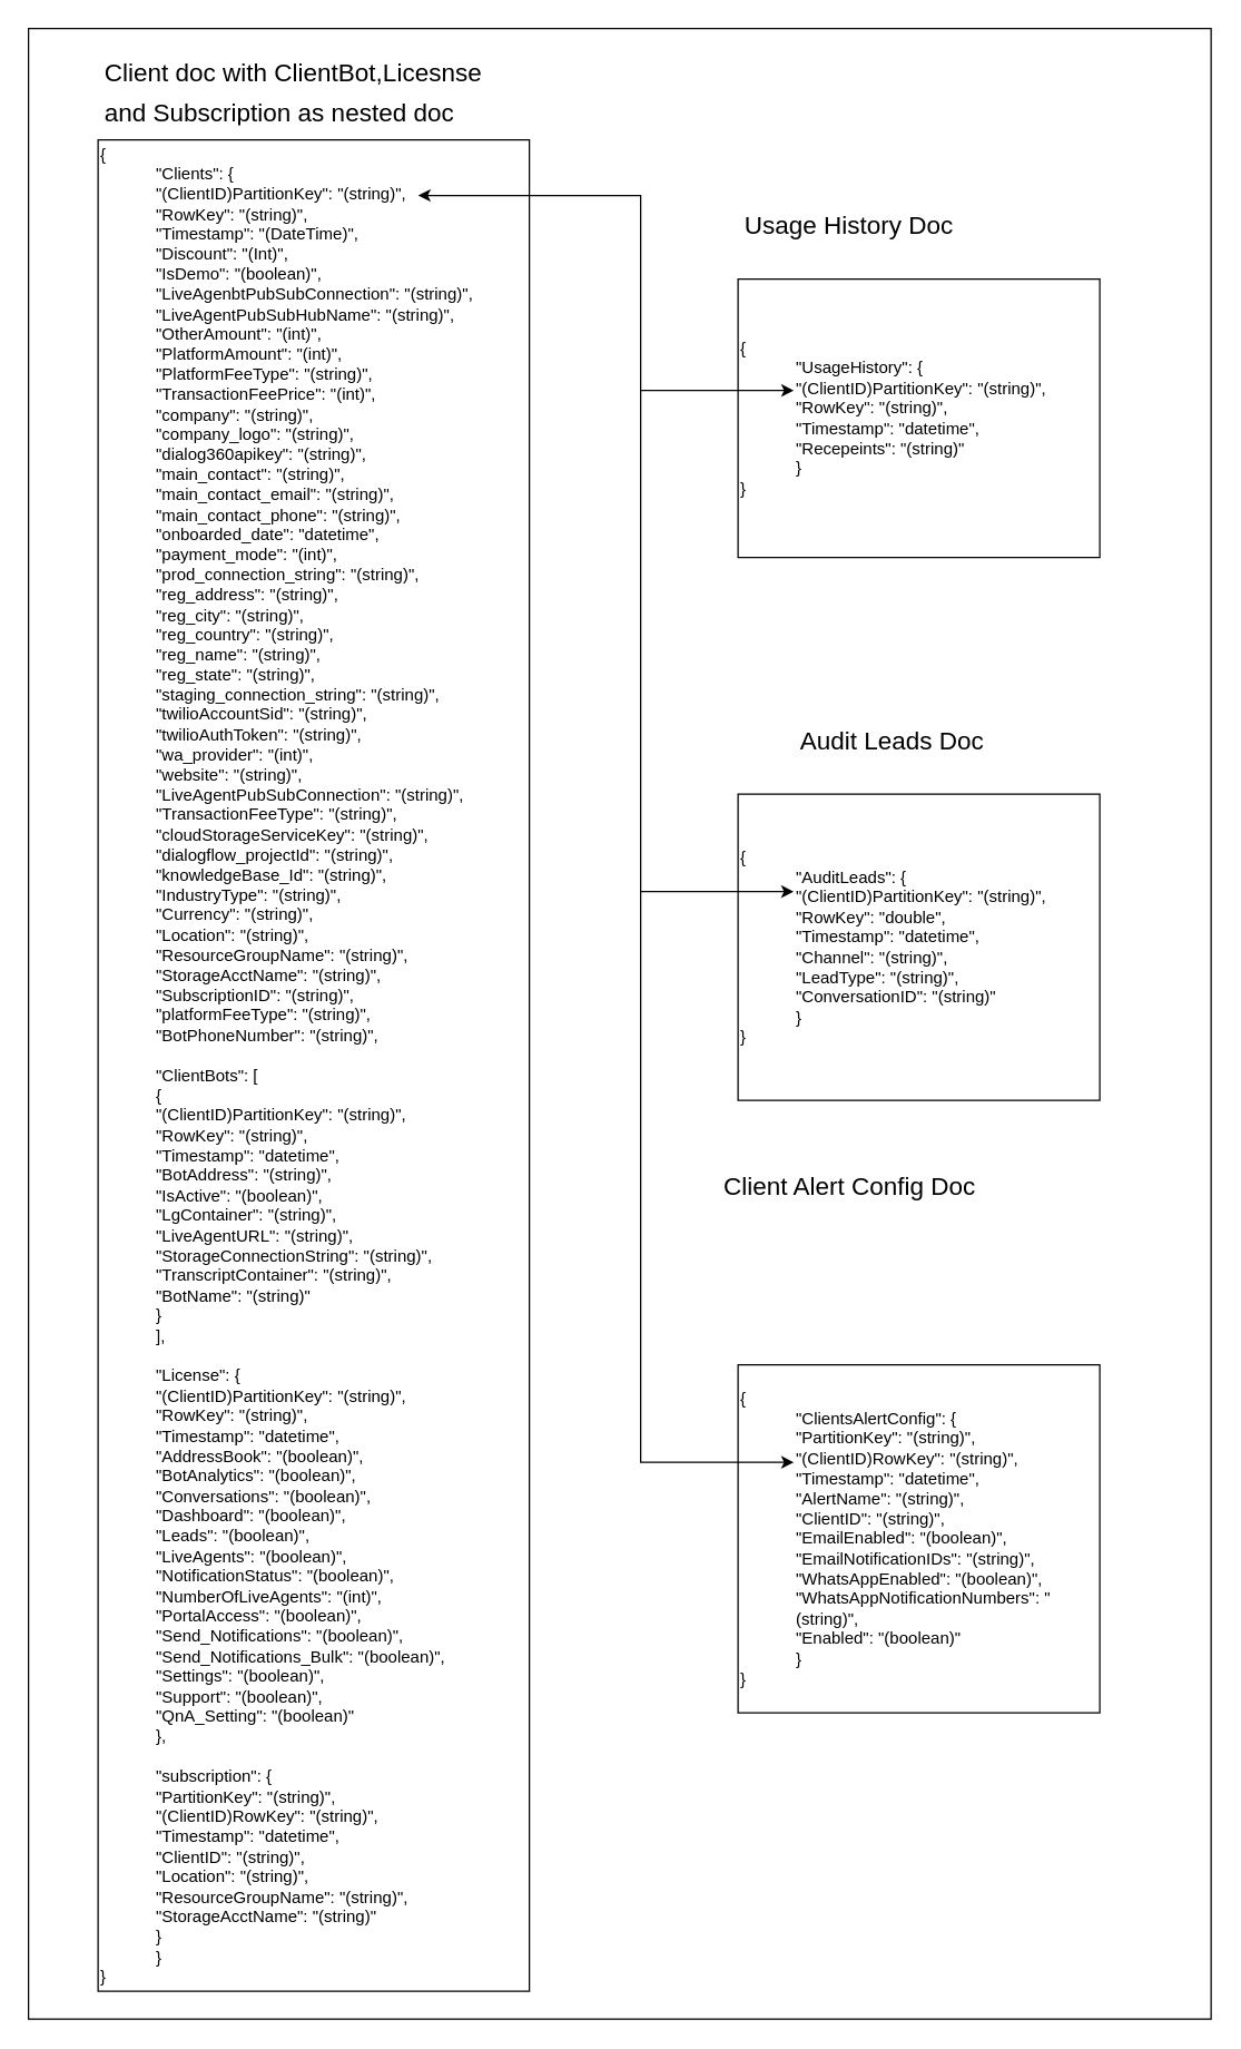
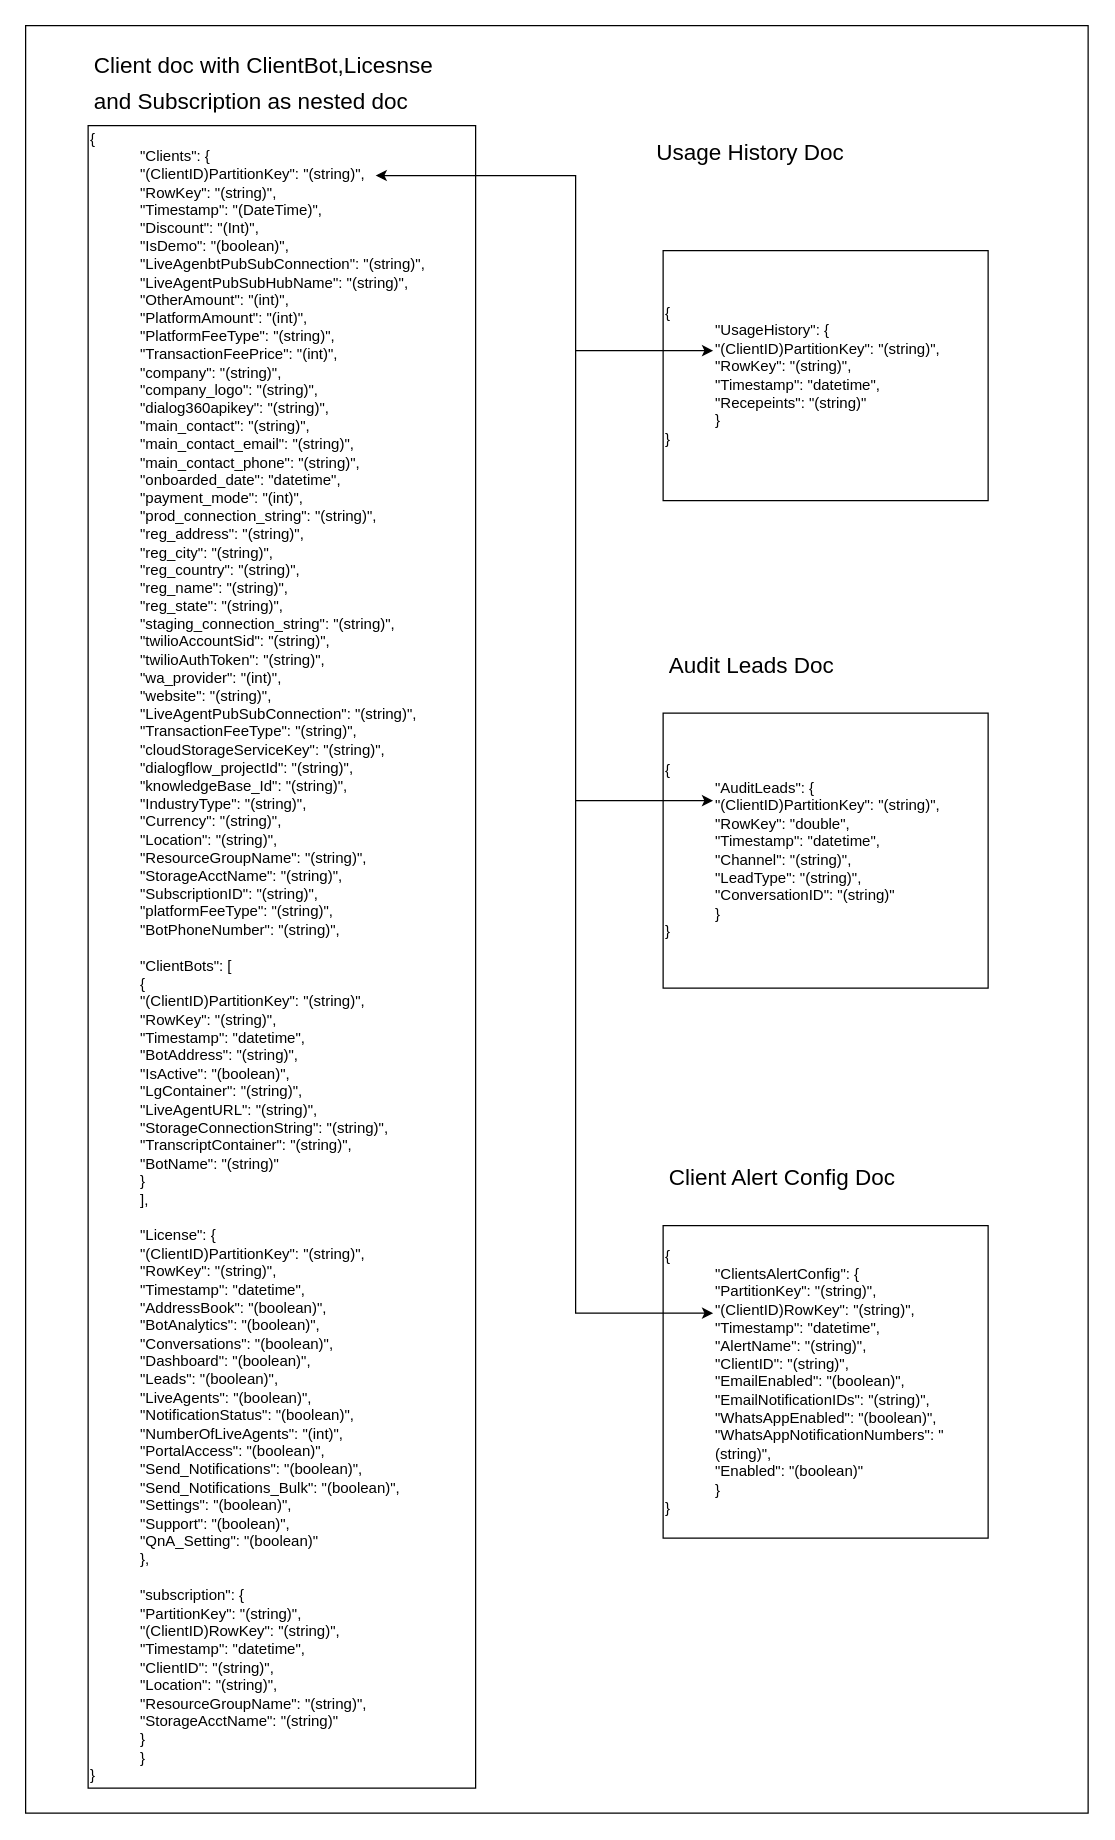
  <mxCell id="0" />
  <mxCell id="1" parent="0" />
  <mxCell id="2" value="" style="rounded=0;whiteSpace=wrap;html=1;" parent="1" vertex="1"><mxGeometry x="20" y="20" width="850" height="1430" as="geometry" /></mxCell>
  <mxCell id="3" value="&lt;div&gt;{&lt;/div&gt;&lt;blockquote style=&quot;margin: 0 0 0 40px ; border: none ; padding: 0px&quot;&gt;&lt;div&gt;&quot;Clients&quot;: {&lt;/div&gt;&lt;div&gt;&quot;(ClientID)PartitionKey&quot;: &quot;(string)&quot;,&lt;/div&gt;&lt;div&gt;&quot;RowKey&quot;: &quot;(string)&quot;,&lt;/div&gt;&lt;div&gt;&quot;Timestamp&quot;: &quot;(DateTime)&quot;,&lt;/div&gt;&lt;div&gt;&quot;Discount&quot;: &quot;(Int)&quot;,&lt;/div&gt;&lt;div&gt;&quot;IsDemo&quot;: &quot;(boolean)&quot;,&lt;/div&gt;&lt;div&gt;&quot;LiveAgenbtPubSubConnection&quot;: &quot;(string)&quot;,&lt;/div&gt;&lt;div&gt;&quot;LiveAgentPubSubHubName&quot;: &quot;(string)&quot;,&lt;/div&gt;&lt;div&gt;&quot;OtherAmount&quot;: &quot;(int)&quot;,&lt;/div&gt;&lt;div&gt;&quot;PlatformAmount&quot;: &quot;(int)&quot;,&lt;/div&gt;&lt;div&gt;&quot;PlatformFeeType&quot;: &quot;(string)&quot;,&lt;/div&gt;&lt;div&gt;&quot;TransactionFeePrice&quot;: &quot;(int)&quot;,&lt;/div&gt;&lt;div&gt;&quot;company&quot;: &quot;(string)&quot;,&lt;/div&gt;&lt;div&gt;&quot;company_logo&quot;: &quot;(string)&quot;,&lt;/div&gt;&lt;div&gt;&quot;dialog360apikey&quot;: &quot;(string)&quot;,&lt;/div&gt;&lt;div&gt;&quot;main_contact&quot;: &quot;(string)&quot;,&lt;/div&gt;&lt;div&gt;&quot;main_contact_email&quot;: &quot;(string)&quot;,&lt;/div&gt;&lt;div&gt;&quot;main_contact_phone&quot;: &quot;(string)&quot;,&lt;/div&gt;&lt;div&gt;&quot;onboarded_date&quot;: &quot;datetime&quot;,&lt;/div&gt;&lt;div&gt;&quot;payment_mode&quot;: &quot;(int)&quot;,&lt;/div&gt;&lt;div&gt;&quot;prod_connection_string&quot;: &quot;(string)&quot;,&lt;/div&gt;&lt;div&gt;&quot;reg_address&quot;: &quot;(string)&quot;,&lt;/div&gt;&lt;div&gt;&quot;reg_city&quot;: &quot;(string)&quot;,&lt;/div&gt;&lt;div&gt;&quot;reg_country&quot;: &quot;(string)&quot;,&lt;/div&gt;&lt;div&gt;&quot;reg_name&quot;: &quot;(string)&quot;,&lt;/div&gt;&lt;div&gt;&quot;reg_state&quot;: &quot;(string)&quot;,&lt;/div&gt;&lt;div&gt;&quot;staging_connection_string&quot;: &quot;(string)&quot;,&lt;/div&gt;&lt;div&gt;&quot;twilioAccountSid&quot;: &quot;(string)&quot;,&lt;/div&gt;&lt;div&gt;&quot;twilioAuthToken&quot;: &quot;(string)&quot;,&lt;/div&gt;&lt;div&gt;&quot;wa_provider&quot;: &quot;(int)&quot;,&lt;/div&gt;&lt;div&gt;&quot;website&quot;: &quot;(string)&quot;,&lt;/div&gt;&lt;div&gt;&quot;LiveAgentPubSubConnection&quot;: &quot;(string)&quot;,&lt;/div&gt;&lt;div&gt;&quot;TransactionFeeType&quot;: &quot;(string)&quot;,&lt;/div&gt;&lt;div&gt;&quot;cloudStorageServiceKey&quot;: &quot;(string)&quot;,&lt;/div&gt;&lt;div&gt;&quot;dialogflow_projectId&quot;: &quot;(string)&quot;,&lt;/div&gt;&lt;div&gt;&quot;knowledgeBase_Id&quot;: &quot;(string)&quot;,&lt;/div&gt;&lt;div&gt;&quot;IndustryType&quot;: &quot;(string)&quot;,&lt;/div&gt;&lt;div&gt;&quot;Currency&quot;: &quot;(string)&quot;,&lt;/div&gt;&lt;div&gt;&quot;Location&quot;: &quot;(string)&quot;,&lt;/div&gt;&lt;div&gt;&quot;ResourceGroupName&quot;: &quot;(string)&quot;,&lt;/div&gt;&lt;div&gt;&quot;StorageAcctName&quot;: &quot;(string)&quot;,&lt;/div&gt;&lt;div&gt;&quot;SubscriptionID&quot;: &quot;(string)&quot;,&lt;/div&gt;&lt;div&gt;&quot;platformFeeType&quot;: &quot;(string)&quot;,&lt;/div&gt;&lt;div&gt;&quot;BotPhoneNumber&quot;: &quot;(string)&quot;,&lt;/div&gt;&lt;div&gt;&lt;br&gt;&lt;/div&gt;&lt;div&gt;&quot;ClientBots&quot;: [&lt;/div&gt;&lt;div&gt;{&lt;/div&gt;&lt;div&gt;&quot;(ClientID)PartitionKey&quot;: &quot;(string)&quot;,&lt;/div&gt;&lt;div&gt;&quot;RowKey&quot;: &quot;(string)&quot;,&lt;/div&gt;&lt;div&gt;&quot;Timestamp&quot;: &quot;datetime&quot;,&lt;/div&gt;&lt;div&gt;&quot;BotAddress&quot;: &quot;(string)&quot;,&lt;/div&gt;&lt;div&gt;&quot;IsActive&quot;: &quot;(boolean)&quot;,&lt;/div&gt;&lt;div&gt;&quot;LgContainer&quot;: &quot;(string)&quot;,&lt;/div&gt;&lt;div&gt;&quot;LiveAgentURL&quot;: &quot;(string)&quot;,&lt;/div&gt;&lt;div&gt;&quot;StorageConnectionString&quot;: &quot;(string)&quot;,&lt;/div&gt;&lt;div&gt;&quot;TranscriptContainer&quot;: &quot;(string)&quot;,&lt;/div&gt;&lt;div&gt;&quot;BotName&quot;: &quot;(string)&quot;&lt;/div&gt;&lt;div&gt;}&lt;/div&gt;&lt;div&gt;],&lt;/div&gt;&lt;div&gt;&lt;br&gt;&lt;/div&gt;&lt;div&gt;&quot;License&quot;: {&lt;/div&gt;&lt;div&gt;&quot;(ClientID)PartitionKey&quot;: &quot;(string)&quot;,&lt;/div&gt;&lt;div&gt;&quot;RowKey&quot;: &quot;(string)&quot;,&lt;/div&gt;&lt;div&gt;&quot;Timestamp&quot;: &quot;datetime&quot;,&lt;/div&gt;&lt;div&gt;&quot;AddressBook&quot;: &quot;(boolean)&quot;,&lt;/div&gt;&lt;div&gt;&quot;BotAnalytics&quot;: &quot;(boolean)&quot;,&lt;/div&gt;&lt;div&gt;&quot;Conversations&quot;: &quot;(boolean)&quot;,&lt;/div&gt;&lt;div&gt;&quot;Dashboard&quot;: &quot;(boolean)&quot;,&lt;/div&gt;&lt;div&gt;&quot;Leads&quot;: &quot;(boolean)&quot;,&lt;/div&gt;&lt;div&gt;&quot;LiveAgents&quot;: &quot;(boolean)&quot;,&lt;/div&gt;&lt;div&gt;&quot;NotificationStatus&quot;: &quot;(boolean)&quot;,&lt;/div&gt;&lt;div&gt;&quot;NumberOfLiveAgents&quot;: &quot;(int)&quot;,&lt;/div&gt;&lt;div&gt;&quot;PortalAccess&quot;: &quot;(boolean)&quot;,&lt;/div&gt;&lt;div&gt;&quot;Send_Notifications&quot;: &quot;(boolean)&quot;,&lt;/div&gt;&lt;div&gt;&quot;Send_Notifications_Bulk&quot;: &quot;(boolean)&quot;,&lt;/div&gt;&lt;div&gt;&quot;Settings&quot;: &quot;(boolean)&quot;,&lt;/div&gt;&lt;div&gt;&quot;Support&quot;: &quot;(boolean)&quot;,&lt;/div&gt;&lt;div&gt;&quot;QnA_Setting&quot;: &quot;(boolean)&quot;&lt;/div&gt;&lt;div&gt;},&lt;/div&gt;&lt;div&gt;&lt;br&gt;&lt;/div&gt;&lt;div&gt;&quot;subscription&quot;: {&lt;/div&gt;&lt;div&gt;&quot;PartitionKey&quot;: &quot;(string)&quot;,&lt;/div&gt;&lt;div&gt;&quot;(ClientID)RowKey&quot;: &quot;(string)&quot;,&lt;/div&gt;&lt;div&gt;&quot;Timestamp&quot;: &quot;datetime&quot;,&lt;/div&gt;&lt;div&gt;&quot;ClientID&quot;: &quot;(string)&quot;,&lt;/div&gt;&lt;div&gt;&quot;Location&quot;: &quot;(string)&quot;,&lt;/div&gt;&lt;div&gt;&quot;ResourceGroupName&quot;: &quot;(string)&quot;,&lt;/div&gt;&lt;div&gt;&quot;StorageAcctName&quot;: &quot;(string)&quot;&lt;/div&gt;&lt;div&gt;}&lt;/div&gt;&lt;div&gt;}&lt;/div&gt;&lt;/blockquote&gt;&lt;div&gt;&lt;span&gt; &lt;/span&gt;}&lt;/div&gt;" style="rounded=0;whiteSpace=wrap;html=1;align=left;" parent="1" vertex="1"><mxGeometry x="70" y="100" width="310" height="1330" as="geometry" /></mxCell>
  <mxCell id="4" value="&lt;div&gt;{&lt;/div&gt;&lt;blockquote style=&quot;margin: 0 0 0 40px ; border: none ; padding: 0px&quot;&gt;&lt;div&gt;&quot;UsageHistory&quot;: {&lt;/div&gt;&lt;div&gt;&quot;(ClientID)PartitionKey&quot;: &quot;(string)&quot;,&lt;/div&gt;&lt;div&gt;&quot;RowKey&quot;: &quot;(string)&quot;,&lt;/div&gt;&lt;div&gt;&quot;Timestamp&quot;: &quot;datetime&quot;,&lt;/div&gt;&lt;div&gt;&quot;Recepeints&quot;: &quot;(string)&quot;&lt;/div&gt;&lt;div&gt;}&lt;/div&gt;&lt;/blockquote&gt;&lt;div&gt;&lt;span&gt; &lt;/span&gt;}&lt;/div&gt;" style="rounded=0;whiteSpace=wrap;html=1;align=left;" parent="1" vertex="1"><mxGeometry x="530" y="200" width="260" height="200" as="geometry" /></mxCell>
  <mxCell id="5" value="&lt;div&gt;{&lt;/div&gt;&lt;blockquote style=&quot;margin: 0 0 0 40px ; border: none ; padding: 0px&quot;&gt;&lt;div&gt;&quot;AuditLeads&quot;: {&lt;/div&gt;&lt;div&gt;&quot;(ClientID)PartitionKey&quot;: &quot;(string)&quot;,&lt;/div&gt;&lt;div&gt;&quot;RowKey&quot;: &quot;double&quot;,&lt;/div&gt;&lt;div&gt;&quot;Timestamp&quot;: &quot;datetime&quot;,&lt;/div&gt;&lt;div&gt;&quot;Channel&quot;: &quot;(string)&quot;,&lt;/div&gt;&lt;div&gt;&quot;LeadType&quot;: &quot;(string)&quot;,&lt;/div&gt;&lt;div&gt;&quot;ConversationID&quot;: &quot;(string)&quot;&lt;/div&gt;&lt;div&gt;}&lt;/div&gt;&lt;/blockquote&gt;&lt;div&gt;&lt;span&gt; &lt;/span&gt;}&lt;/div&gt;" style="rounded=0;whiteSpace=wrap;html=1;align=left;" parent="1" vertex="1"><mxGeometry x="530" y="570" width="260" height="220" as="geometry" /></mxCell>
  <mxCell id="6" value="&lt;div&gt;{&lt;/div&gt;&lt;blockquote style=&quot;margin: 0 0 0 40px ; border: none ; padding: 0px&quot;&gt;&lt;div&gt;&quot;ClientsAlertConfig&quot;: {&lt;/div&gt;&lt;div&gt;&quot;PartitionKey&quot;: &quot;(string)&quot;,&lt;/div&gt;&lt;div&gt;&quot;(ClientID)RowKey&quot;: &quot;(string)&quot;,&lt;/div&gt;&lt;div&gt;&quot;Timestamp&quot;: &quot;datetime&quot;,&lt;/div&gt;&lt;div&gt;&quot;AlertName&quot;: &quot;(string)&quot;,&lt;/div&gt;&lt;div&gt;&quot;ClientID&quot;: &quot;(string)&quot;,&lt;/div&gt;&lt;div&gt;&quot;EmailEnabled&quot;: &quot;(boolean)&quot;,&lt;/div&gt;&lt;div&gt;&quot;EmailNotificationIDs&quot;: &quot;(string)&quot;,&lt;/div&gt;&lt;div&gt;&quot;WhatsAppEnabled&quot;: &quot;(boolean)&quot;,&lt;/div&gt;&lt;div&gt;&quot;WhatsAppNotificationNumbers&quot;: &quot;(string)&quot;,&lt;/div&gt;&lt;div&gt;&quot;Enabled&quot;: &quot;(boolean)&quot;&lt;/div&gt;&lt;div&gt;}&lt;/div&gt;&lt;/blockquote&gt;&lt;div&gt;&lt;span&gt; &lt;/span&gt;}&lt;/div&gt;" style="rounded=0;whiteSpace=wrap;html=1;align=left;" parent="1" vertex="1"><mxGeometry x="530" y="980" width="260" height="250" as="geometry" /></mxCell>
  <mxCell id="7" style="edgeStyle=orthogonalEdgeStyle;rounded=0;orthogonalLoop=1;jettySize=auto;html=1;exitX=0.5;exitY=1;exitDx=0;exitDy=0;" parent="1" source="6" target="6" edge="1"><mxGeometry relative="1" as="geometry" /></mxCell>
  <mxCell id="8" value="&lt;h1&gt;&lt;font style=&quot;font-size: 18px ; font-weight: normal&quot;&gt;Client doc with ClientBot,Licesnse and Subscription as nested doc&lt;/font&gt;&lt;/h1&gt;" style="text;html=1;strokeColor=none;fillColor=none;spacing=5;spacingTop=-20;whiteSpace=wrap;overflow=hidden;rounded=0;" parent="1" vertex="1"><mxGeometry x="70" y="30" width="310" height="60" as="geometry" /></mxCell>
- <mxCell id="9" value="&lt;h1&gt;&lt;span style=&quot;font-weight: normal&quot;&gt;&lt;font style=&quot;font-size: 18px&quot;&gt;Audit Leads Doc&lt;/font&gt;&lt;/span&gt;&lt;/h1&gt;" style="text;html=1;strokeColor=none;fillColor=none;spacing=5;spacingTop=-20;whiteSpace=wrap;overflow=hidden;rounded=0;fontSize=18;" parent="1" vertex="1"><mxGeometry x="570" y="490" width="260" height="60" as="geometry" /></mxCell>
- <mxCell id="10" value="&lt;h1&gt;&lt;font style=&quot;font-size: 18px ; font-weight: normal&quot;&gt;Usage History Doc&lt;/font&gt;&lt;/h1&gt;" style="text;html=1;strokeColor=none;fillColor=none;spacing=5;spacingTop=-20;whiteSpace=wrap;overflow=hidden;rounded=0;fontSize=18;" parent="1" vertex="1"><mxGeometry x="530" y="120" width="260" height="70" as="geometry" /></mxCell>
- <mxCell id="11" value="&lt;h1&gt;&lt;font style=&quot;font-size: 18px ; font-weight: normal&quot;&gt;Client Alert Config Doc&lt;/font&gt;&lt;/h1&gt;" style="text;html=1;strokeColor=none;fillColor=none;spacing=5;spacingTop=-20;whiteSpace=wrap;overflow=hidden;rounded=0;fontSize=18;" parent="1" vertex="1"><mxGeometry x="515" y="810" width="260" height="70" as="geometry" /></mxCell>
+ <mxCell id="9" value="&lt;h1&gt;&lt;span style=&quot;font-weight: normal&quot;&gt;&lt;font style=&quot;font-size: 18px&quot;&gt;Audit Leads Doc&lt;/font&gt;&lt;/span&gt;&lt;/h1&gt;" style="text;html=1;strokeColor=none;fillColor=none;spacing=5;spacingTop=-20;whiteSpace=wrap;overflow=hidden;rounded=0;fontSize=18;" parent="1" vertex="1"><mxGeometry x="530" y="490" width="260" height="60" as="geometry" /></mxCell>
+ <mxCell id="10" value="&lt;h1&gt;&lt;font style=&quot;font-size: 18px ; font-weight: normal&quot;&gt;Usage History Doc&lt;/font&gt;&lt;/h1&gt;" style="text;html=1;strokeColor=none;fillColor=none;spacing=5;spacingTop=-20;whiteSpace=wrap;overflow=hidden;rounded=0;fontSize=18;" parent="1" vertex="1"><mxGeometry x="520" y="80" width="260" height="70" as="geometry" /></mxCell>
+ <mxCell id="11" value="&lt;h1&gt;&lt;font style=&quot;font-size: 18px ; font-weight: normal&quot;&gt;Client Alert Config Doc&lt;/font&gt;&lt;/h1&gt;" style="text;html=1;strokeColor=none;fillColor=none;spacing=5;spacingTop=-20;whiteSpace=wrap;overflow=hidden;rounded=0;fontSize=18;" parent="1" vertex="1"><mxGeometry x="530" y="900" width="260" height="70" as="geometry" /></mxCell>
  <mxCell id="12" style="edgeStyle=orthogonalEdgeStyle;rounded=0;orthogonalLoop=1;jettySize=auto;html=1;exitX=0.5;exitY=1;exitDx=0;exitDy=0;fontSize=18;" parent="1" source="10" target="10" edge="1"><mxGeometry relative="1" as="geometry" /></mxCell>
  <mxCell id="13" value="" style="endArrow=classic;startArrow=classic;html=1;rounded=0;fontSize=18;entryX=0.742;entryY=0.03;entryDx=0;entryDy=0;entryPerimeter=0;exitX=0.154;exitY=0.4;exitDx=0;exitDy=0;exitPerimeter=0;" parent="1" source="4" target="3" edge="1"><mxGeometry width="50" height="50" relative="1" as="geometry"><mxPoint x="450" y="200" as="sourcePoint" /><mxPoint x="500" y="150" as="targetPoint" /><Array as="points"><mxPoint x="460" y="280" /><mxPoint x="460" y="140" /></Array></mxGeometry></mxCell>
  <mxCell id="14" value="" style="endArrow=classic;html=1;rounded=0;fontSize=18;" parent="1" edge="1"><mxGeometry width="50" height="50" relative="1" as="geometry"><mxPoint x="460" y="280" as="sourcePoint" /><mxPoint x="570" y="640" as="targetPoint" /><Array as="points"><mxPoint x="460" y="640" /></Array></mxGeometry></mxCell>
  <mxCell id="15" value="" style="endArrow=classic;html=1;rounded=0;fontSize=18;entryX=0.154;entryY=0.28;entryDx=0;entryDy=0;entryPerimeter=0;" parent="1" target="6" edge="1"><mxGeometry width="50" height="50" relative="1" as="geometry"><mxPoint x="460" y="640" as="sourcePoint" /><mxPoint x="500" y="850" as="targetPoint" /><Array as="points"><mxPoint x="460" y="1050" /></Array></mxGeometry></mxCell>
